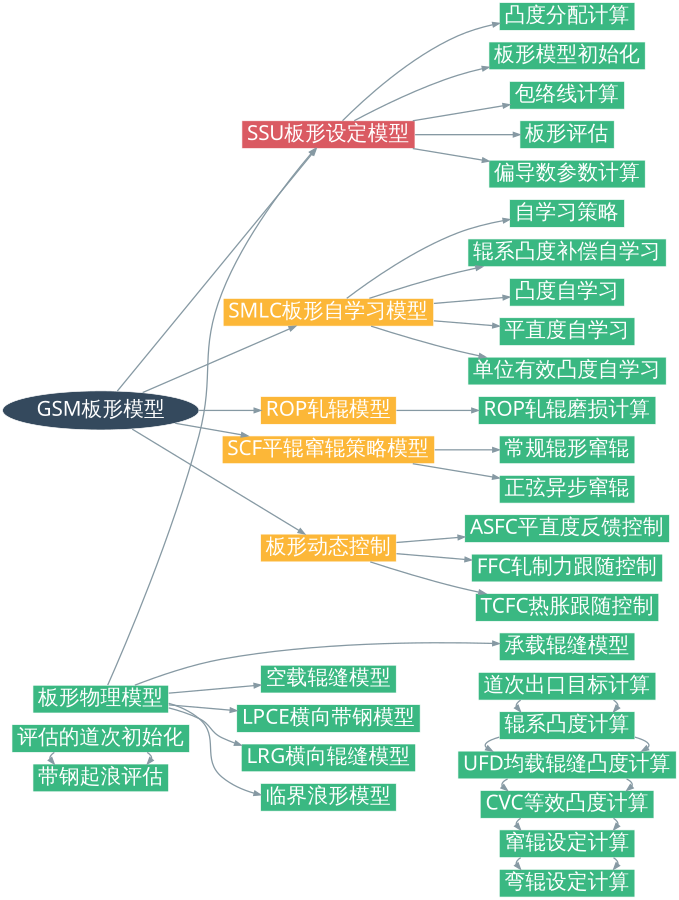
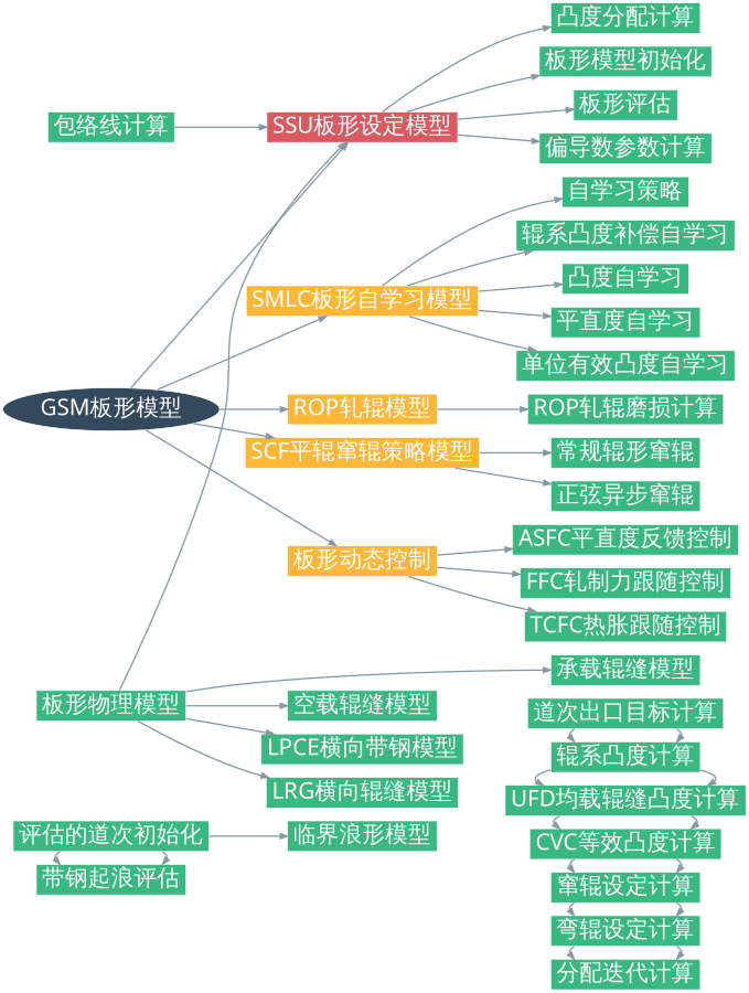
  digraph {
    rankdir=LR
    node [color="#FFFFFF" distortion=.7 fillcolor="#3AB882" fontcolor="#FFFFFF" fontname="Inziu Iosevka SC" fontsize=32 shape=box style=filled]
    edge [color="#8699A3" fontcolor="#8699A3" fontname="Inziu Iosevka SC" fontsize=22 style=bold]
    n1 [label="道次出口目标计算"]
    n2 [label="辊系凸度计算"]
    n3 [label="UFD均载辊缝凸度计算"]
    n4 [label="CVC等效凸度计算"]
    n5 [label="窜辊设定计算"]
    n6 [label="弯辊设定计算"]
+   n7 [label="分配迭代计算"]
    n8 [label="评估的道次初始化"]
    n9 [label="带钢起浪评估"]
    n10 [label="凸度分配计算"]
    n11 [label="承载辊缝模型"]
    n12 [label="ROP轧辊磨损计算"]
    n13 [label="常规辊形窜辊"]
    n14 [label="正弦异步窜辊"]
    n15 [fillcolor="#34495D" fontcolor=white label="GSM板形模型" shape=oval]
    n16 [fillcolor="#DA5A62" label="SSU板形设定模型"]
    n17 [fillcolor="#FCB738" label="SMLC板形自学习模型"]
    n18 [fillcolor="#FCB738" label="ROP轧辊模型"]
    n19 [fillcolor="#FCB738" label="SCF平辊窜辊策略模型"]
    n20 [fillcolor="#FCB738" label="板形动态控制"]
    n21 [label="板形模型初始化"]
    n22 [label="包络线计算"]
    n23 [label="板形评估"]
    n24 [label="偏导数参数计算"]
    n25 [label="自学习策略"]
    n26 [label="辊系凸度补偿自学习"]
    n27 [label="凸度自学习"]
    n28 [label="平直度自学习"]
    n29 [label="单位有效凸度自学习"]
    n30 [label="ASFC平直度反馈控制"]
    n31 [label="FFC轧制力跟随控制"]
    n32 [label="TCFC热胀跟随控制"]
    n33 [label="板形物理模型"]
    n34 [label="空载辊缝模型"]
    n35 [label="LPCE横向带钢模型"]
    n36 [label="LRG横向辊缝模型"]
    n37 [label="临界浪形模型"]
    subgraph sub_1 {
      rank=same
      n1
      n2
      n3
      n4
      n5
      n6
+     n7
    }
    subgraph sub_2 {
      rank=same
      n8
      n9
    }
    subgraph sub_3 {
      rank=same
      n10
      n11
    }
    subgraph sub_4 {
      rank=same
      n2
      n12
    }
    subgraph sub_5 {
      rank=same
      n5
      n13
      n14
    }
    n1 -> n2
    n1 -> n2
    n2 -> n3
    n2 -> n3
    n3 -> n4
    n3 -> n4
    n4 -> n5
    n4 -> n5
    n5 -> n6
    n5 -> n6
+   n6 -> n7
+   n6 -> n7
    n8 -> n9
    n8 -> n9
    n15 -> n16
    n15 -> n17
    n15 -> n18
    n15 -> n19
    n15 -> n20
    n16 -> n10
    n16 -> n21
-   n16 -> n22
+   n22 -> n16
    n16 -> n23
    n16 -> n24
    n17 -> n25
    n17 -> n26
    n17 -> n27
    n17 -> n28
    n17 -> n29
    n18 -> n12
    n19 -> n13
    n19 -> n14
    n20 -> n30
    n20 -> n31
    n20 -> n32
    n33 -> n11
    n33 -> n16
    n33 -> n34
    n33 -> n35
    n33 -> n36
-   n33 -> n37
+   n8 -> n37
  }
